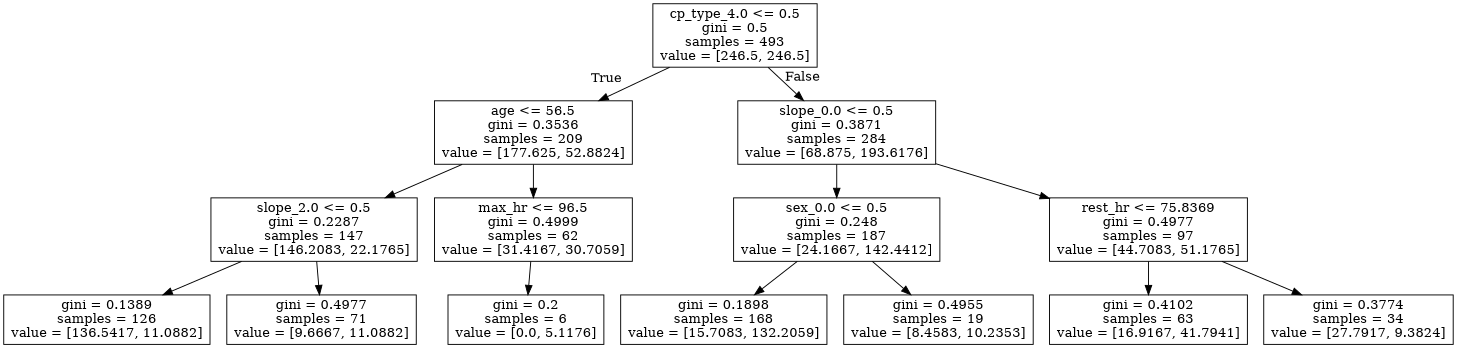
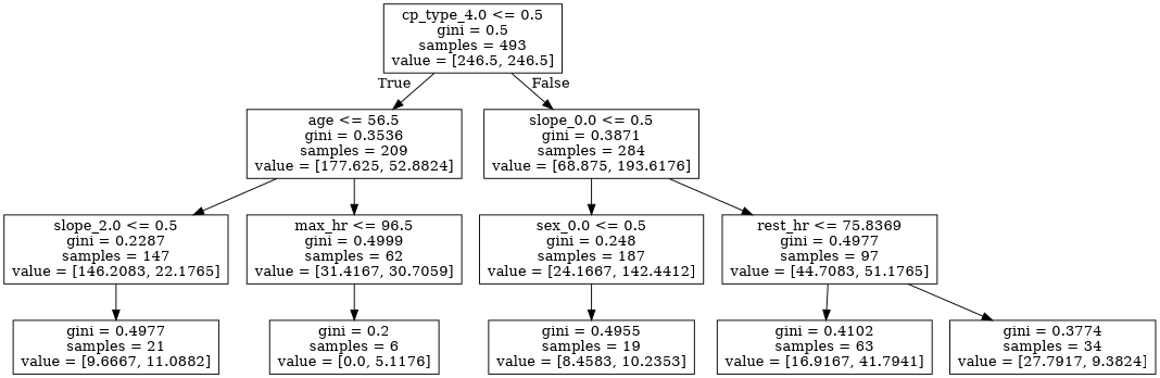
  digraph {
    node [shape=box]
    n1 [label="cp_type_4.0 <= 0.5\ngini = 0.5\nsamples = 493\nvalue = [246.5, 246.5]"]
    n2 [label="age <= 56.5\ngini = 0.3536\nsamples = 209\nvalue = [177.625, 52.8824]"]
    n3 [label="slope_0.0 <= 0.5\ngini = 0.3871\nsamples = 284\nvalue = [68.875, 193.6176]"]
    n4 [label="slope_2.0 <= 0.5\ngini = 0.2287\nsamples = 147\nvalue = [146.2083, 22.1765]"]
    n5 [label="max_hr <= 96.5\ngini = 0.4999\nsamples = 62\nvalue = [31.4167, 30.7059]"]
    n6 [label="sex_0.0 <= 0.5\ngini = 0.248\nsamples = 187\nvalue = [24.1667, 142.4412]"]
    n7 [label="rest_hr <= 75.8369\ngini = 0.4977\nsamples = 97\nvalue = [44.7083, 51.1765]"]
-   n8 [label="gini = 0.1389\nsamples = 126\nvalue = [136.5417, 11.0882]"]
-   n9 [label="gini = 0.4977\nsamples = 71\nvalue = [9.6667, 11.0882]"]
+   n9 [label="gini = 0.4977\nsamples = 21\nvalue = [9.6667, 11.0882]"]
    n10 [label="gini = 0.2\nsamples = 6\nvalue = [0.0, 5.1176]"]
-   n11 [label="gini = 0.1898\nsamples = 168\nvalue = [15.7083, 132.2059]"]
    n12 [label="gini = 0.4955\nsamples = 19\nvalue = [8.4583, 10.2353]"]
    n13 [label="gini = 0.4102\nsamples = 63\nvalue = [16.9167, 41.7941]"]
    n14 [label="gini = 0.3774\nsamples = 34\nvalue = [27.7917, 9.3824]"]
    n1 -> n2 [headlabel=True labelangle=45 labeldistance=2.5]
    n1 -> n3 [headlabel=False labelangle=-45 labeldistance=2.5]
    n2 -> n4
    n2 -> n5
    n3 -> n6
    n3 -> n7
-   n4 -> n8
    n4 -> n9
    n5 -> n10
-   n6 -> n11
    n6 -> n12
    n7 -> n13
    n7 -> n14
  }
